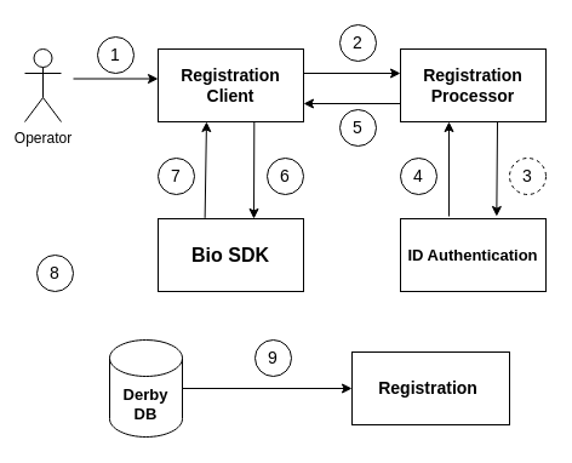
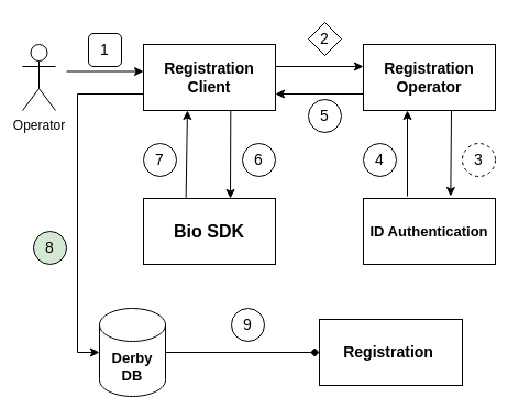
  <mxCell id="0" />
  <mxCell id="1" parent="0" />
  <mxCell id="2" value="Operator" style="shape=umlActor;verticalLabelPosition=bottom;verticalAlign=top;html=1;outlineConnect=0;" vertex="1" parent="1"><mxGeometry x="20" y="40" width="30" height="60" as="geometry" /></mxCell>
+ <mxCell id="3" style="edgeStyle=orthogonalEdgeStyle;rounded=0;orthogonalLoop=1;jettySize=auto;html=1;exitX=0;exitY=0.75;exitDx=0;exitDy=0;fontSize=14;entryX=0;entryY=0.5;entryDx=0;entryDy=0;entryPerimeter=0;" edge="1" parent="1" source="4" target="9"><mxGeometry relative="1" as="geometry"><mxPoint x="70" y="320" as="targetPoint" /></mxGeometry></mxCell>
  <mxCell id="4" value="&lt;b&gt;&lt;font style=&quot;font-size: 14px;&quot;&gt;Registration Client&lt;/font&gt;&lt;/b&gt;" style="rounded=0;whiteSpace=wrap;html=1;" vertex="1" parent="1"><mxGeometry x="130" y="40" width="120" height="60" as="geometry" /></mxCell>
- <mxCell id="5" value="&lt;b&gt;&lt;font style=&quot;font-size: 14px;&quot;&gt;Registration Processor&lt;/font&gt;&lt;/b&gt;" style="rounded=0;whiteSpace=wrap;html=1;" vertex="1" parent="1"><mxGeometry x="330" y="40" width="120" height="60" as="geometry" /></mxCell>
+ <mxCell id="5" value="&lt;b&gt;&lt;font style=&quot;font-size: 14px;&quot;&gt;Registration Operator&lt;/font&gt;&lt;/b&gt;" style="rounded=0;whiteSpace=wrap;html=1;" vertex="1" parent="1"><mxGeometry x="330" y="40" width="120" height="60" as="geometry" /></mxCell>
  <mxCell id="6" value="&lt;font style=&quot;font-size: 16px;&quot;&gt;&lt;b&gt;Bio SDK&lt;/b&gt;&lt;/font&gt;" style="rounded=0;whiteSpace=wrap;html=1;" vertex="1" parent="1"><mxGeometry x="130" y="180" width="120" height="60" as="geometry" /></mxCell>
  <mxCell id="7" value="&lt;b&gt;&lt;font style=&quot;font-size: 13px;&quot;&gt;ID Authentication&lt;/font&gt;&lt;/b&gt;" style="rounded=0;whiteSpace=wrap;html=1;" vertex="1" parent="1"><mxGeometry x="330" y="180" width="120" height="60" as="geometry" /></mxCell>
  <mxCell id="8" value="&lt;font style=&quot;font-size: 14px;&quot;&gt;&lt;b&gt;Registration&amp;nbsp;&lt;/b&gt;&lt;/font&gt;" style="rounded=0;whiteSpace=wrap;html=1;" vertex="1" parent="1"><mxGeometry x="290" y="290" width="130" height="60" as="geometry" /></mxCell>
  <mxCell id="9" value="&lt;font style=&quot;font-size: 13px;&quot;&gt;&lt;b&gt;Derby DB&lt;/b&gt;&lt;/font&gt;" style="shape=cylinder3;whiteSpace=wrap;html=1;boundedLbl=1;backgroundOutline=1;size=15;" vertex="1" parent="1"><mxGeometry x="90" y="280" width="60" height="80" as="geometry" /></mxCell>
  <mxCell id="10" value="" style="endArrow=classic;html=1;rounded=0;" edge="1" parent="1"><mxGeometry width="50" height="50" relative="1" as="geometry"><mxPoint x="60" y="64.5" as="sourcePoint" /><mxPoint x="130" y="64.5" as="targetPoint" /></mxGeometry></mxCell>
  <mxCell id="11" value="" style="endArrow=classic;html=1;rounded=0;fontSize=14;exitX=1;exitY=0.5;exitDx=0;exitDy=0;" edge="1" parent="1" source="4"><mxGeometry width="50" height="50" relative="1" as="geometry"><mxPoint x="310" y="120" as="sourcePoint" /><mxPoint x="330" y="60" as="targetPoint" /><Array as="points"><mxPoint x="250" y="60" /></Array></mxGeometry></mxCell>
  <mxCell id="12" value="" style="endArrow=classic;html=1;rounded=0;fontSize=14;entryX=1;entryY=0.75;entryDx=0;entryDy=0;exitX=0;exitY=0.75;exitDx=0;exitDy=0;" edge="1" parent="1" source="5" target="4"><mxGeometry width="50" height="50" relative="1" as="geometry"><mxPoint x="310" y="120" as="sourcePoint" /><mxPoint x="360" y="70" as="targetPoint" /></mxGeometry></mxCell>
  <mxCell id="13" value="" style="endArrow=classic;html=1;rounded=0;fontSize=14;" edge="1" parent="1"><mxGeometry width="50" height="50" relative="1" as="geometry"><mxPoint x="370" y="178" as="sourcePoint" /><mxPoint x="370" y="100" as="targetPoint" /></mxGeometry></mxCell>
  <mxCell id="14" value="" style="endArrow=classic;html=1;rounded=0;fontSize=14;entryX=0.661;entryY=-0.033;entryDx=0;entryDy=0;entryPerimeter=0;" edge="1" parent="1" target="7"><mxGeometry width="50" height="50" relative="1" as="geometry"><mxPoint x="410" y="100" as="sourcePoint" /><mxPoint x="410" y="170" as="targetPoint" /></mxGeometry></mxCell>
  <mxCell id="15" value="" style="endArrow=classic;html=1;rounded=0;fontSize=14;exitX=0.661;exitY=1;exitDx=0;exitDy=0;exitPerimeter=0;" edge="1" parent="1" source="4"><mxGeometry width="50" height="50" relative="1" as="geometry"><mxPoint x="167" y="100" as="sourcePoint" /><mxPoint x="209" y="180" as="targetPoint" /></mxGeometry></mxCell>
  <mxCell id="16" value="" style="endArrow=classic;html=1;rounded=0;fontSize=14;entryX=0.333;entryY=1;entryDx=0;entryDy=0;entryPerimeter=0;exitX=0.322;exitY=-0.011;exitDx=0;exitDy=0;exitPerimeter=0;" edge="1" parent="1" source="6" target="4"><mxGeometry width="50" height="50" relative="1" as="geometry"><mxPoint x="170" y="170" as="sourcePoint" /><mxPoint x="360" y="270" as="targetPoint" /></mxGeometry></mxCell>
- <mxCell id="17" value="1" style="ellipse;whiteSpace=wrap;html=1;aspect=fixed;fontSize=14;" vertex="1" parent="1"><mxGeometry x="80" y="30" width="30" height="30" as="geometry" /></mxCell>
- <mxCell id="18" value="2" style="ellipse;whiteSpace=wrap;html=1;aspect=fixed;fontSize=14;" vertex="1" parent="1"><mxGeometry x="280" y="20" width="30" height="30" as="geometry" /></mxCell>
+ <mxCell id="17" value="1" style="whiteSpace=wrap;html=1;aspect=fixed;fontSize=14;rounded=1;" vertex="1" parent="1"><mxGeometry x="80" y="30" width="30" height="30" as="geometry" /></mxCell>
+ <mxCell id="18" value="2" style="rhombus;whiteSpace=wrap;html=1;aspect=fixed;fontSize=14;" vertex="1" parent="1"><mxGeometry x="280" y="20" width="30" height="30" as="geometry" /></mxCell>
  <mxCell id="19" value="5" style="ellipse;whiteSpace=wrap;html=1;aspect=fixed;fontSize=14;" vertex="1" parent="1"><mxGeometry x="280" y="90" width="30" height="30" as="geometry" /></mxCell>
  <mxCell id="20" value="9" style="ellipse;whiteSpace=wrap;html=1;aspect=fixed;fontSize=14;" vertex="1" parent="1"><mxGeometry x="210" y="280" width="30" height="30" as="geometry" /></mxCell>
- <mxCell id="21" value="8" style="ellipse;whiteSpace=wrap;html=1;aspect=fixed;fontSize=14;" vertex="1" parent="1"><mxGeometry x="30" y="210" width="30" height="30" as="geometry" /></mxCell>
+ <mxCell id="21" value="8" style="ellipse;whiteSpace=wrap;html=1;aspect=fixed;fontSize=14;fillColor=#d5e8d4;" vertex="1" parent="1"><mxGeometry x="30" y="210" width="30" height="30" as="geometry" /></mxCell>
  <mxCell id="22" value="7" style="ellipse;whiteSpace=wrap;html=1;aspect=fixed;fontSize=14;" vertex="1" parent="1"><mxGeometry x="130" y="130" width="30" height="30" as="geometry" /></mxCell>
  <mxCell id="23" value="6" style="ellipse;whiteSpace=wrap;html=1;aspect=fixed;fontSize=14;" vertex="1" parent="1"><mxGeometry x="220" y="130" width="30" height="30" as="geometry" /></mxCell>
  <mxCell id="24" value="4" style="ellipse;whiteSpace=wrap;html=1;aspect=fixed;fontSize=14;" vertex="1" parent="1"><mxGeometry x="330" y="130" width="30" height="30" as="geometry" /></mxCell>
  <mxCell id="25" value="3" style="ellipse;whiteSpace=wrap;html=1;aspect=fixed;fontSize=14;dashed=1;" vertex="1" parent="1"><mxGeometry x="420" y="130" width="30" height="30" as="geometry" /></mxCell>
- <mxCell id="26" value="" style="endArrow=classic;html=1;rounded=0;fontSize=14;entryX=0;entryY=0.5;entryDx=0;entryDy=0;exitX=1;exitY=0.5;exitDx=0;exitDy=0;exitPerimeter=0;" edge="1" parent="1" source="9" target="8"><mxGeometry width="50" height="50" relative="1" as="geometry"><mxPoint x="310" y="220" as="sourcePoint" /><mxPoint x="360" y="170" as="targetPoint" /></mxGeometry></mxCell>
+ <mxCell id="26" value="" style="endArrow=diamond;html=1;rounded=0;fontSize=14;entryX=0;entryY=0.5;entryDx=0;entryDy=0;exitX=1;exitY=0.5;exitDx=0;exitDy=0;exitPerimeter=0;" edge="1" parent="1" source="9" target="8"><mxGeometry width="50" height="50" relative="1" as="geometry"><mxPoint x="310" y="220" as="sourcePoint" /><mxPoint x="360" y="170" as="targetPoint" /></mxGeometry></mxCell>
